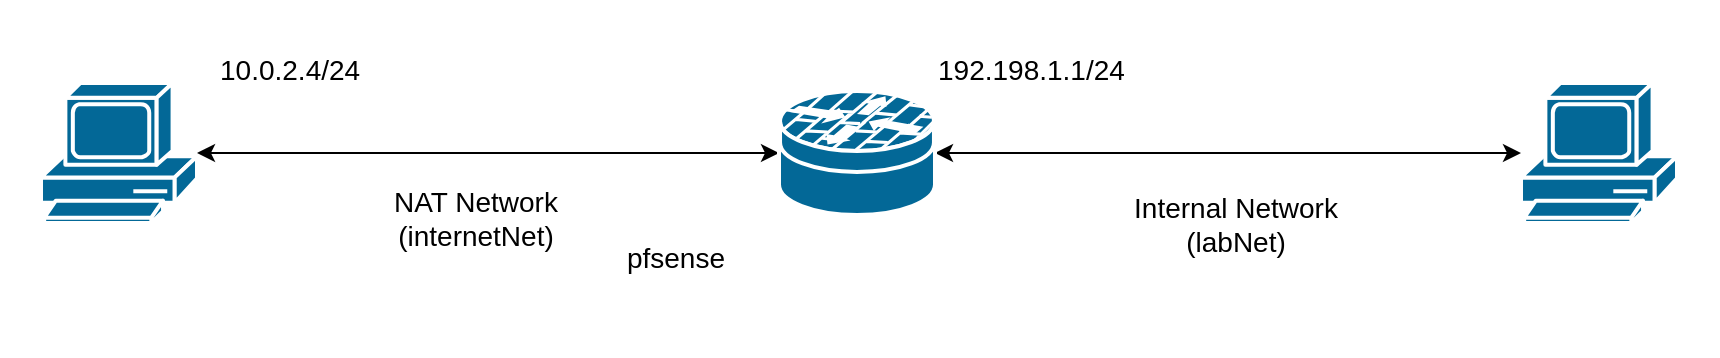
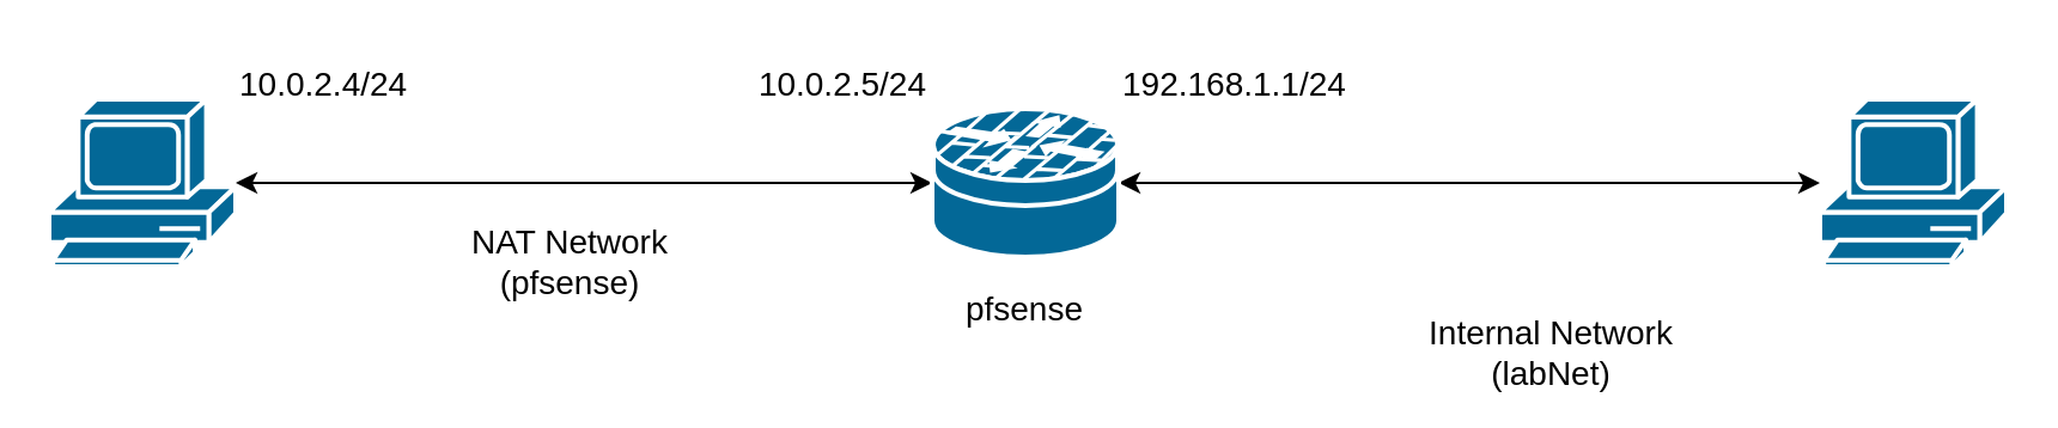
  <mxCell id="0" />
  <mxCell id="1" parent="0" />
  <mxCell id="2" value="" style="shape=mxgraph.cisco.computers_and_peripherals.pc;sketch=0;html=1;pointerEvents=1;dashed=0;fillColor=#036897;strokeColor=#ffffff;strokeWidth=2;verticalLabelPosition=bottom;verticalAlign=top;align=center;outlineConnect=0;" vertex="1" parent="1"><mxGeometry x="760" y="41" width="78" height="70" as="geometry" /></mxCell>
  <mxCell id="3" value="" style="endArrow=classic;startArrow=classic;html=1;rounded=0;entryX=0;entryY=0.5;entryDx=0;entryDy=0;entryPerimeter=0;" edge="1" parent="1" source="8" target="11"><mxGeometry width="50" height="50" relative="1" as="geometry"><mxPoint x="249" y="106.5" as="sourcePoint" /><mxPoint x="389" y="76" as="targetPoint" /></mxGeometry></mxCell>
  <mxCell id="4" value="" style="endArrow=classic;startArrow=classic;html=1;rounded=0;" edge="1" parent="1" source="11" target="2"><mxGeometry width="50" height="50" relative="1" as="geometry"><mxPoint x="467" y="76" as="sourcePoint" /><mxPoint x="661" y="86.5" as="targetPoint" /></mxGeometry></mxCell>
- <mxCell id="5" value="pfsense" style="text;html=1;align=center;verticalAlign=middle;whiteSpace=wrap;rounded=0;fontSize=14;" vertex="1" parent="1"><mxGeometry x="308" y="114" width="60" height="30" as="geometry" /></mxCell>
- <mxCell id="6" value="192.198.1.1/24" style="text;html=1;align=left;verticalAlign=middle;whiteSpace=wrap;rounded=0;fontSize=14;" vertex="1" parent="1"><mxGeometry x="467" y="20" width="120" height="30" as="geometry" /></mxCell>
+ <mxCell id="5" value="pfsense" style="text;html=1;align=center;verticalAlign=middle;whiteSpace=wrap;rounded=0;fontSize=14;" vertex="1" parent="1"><mxGeometry x="398" y="114" width="60" height="30" as="geometry" /></mxCell>
+ <mxCell id="6" value="192.168.1.1/24" style="text;html=1;align=left;verticalAlign=middle;whiteSpace=wrap;rounded=0;fontSize=14;" vertex="1" parent="1"><mxGeometry x="467" y="20" width="120" height="30" as="geometry" /></mxCell>
  <mxCell id="7" value="" style="group" vertex="1" connectable="0" parent="1"><mxGeometry x="20" y="41" width="78" height="115.5" as="geometry" /></mxCell>
  <mxCell id="8" value="" style="shape=mxgraph.cisco.computers_and_peripherals.pc;sketch=0;html=1;pointerEvents=1;dashed=0;fillColor=#036897;strokeColor=#ffffff;strokeWidth=2;verticalLabelPosition=bottom;verticalAlign=top;align=center;outlineConnect=0;" vertex="1" parent="7"><mxGeometry width="78" height="70" as="geometry" /></mxCell>
- <mxCell id="9" value="10.0.2.4/24" style="text;html=1;align=left;verticalAlign=middle;whiteSpace=wrap;rounded=0;fontSize=14;" vertex="1" parent="1"><mxGeometry x="108" y="20" width="120" height="30" as="geometry" /></mxCell>
+ <mxCell id="9" value="10.0.2.4/24" style="text;html=1;align=left;verticalAlign=middle;whiteSpace=wrap;rounded=0;fontSize=14;" vertex="1" parent="1"><mxGeometry x="98" y="20" width="120" height="30" as="geometry" /></mxCell>
+ <mxCell id="10" value="10.0.2.5/24" style="text;html=1;align=right;verticalAlign=middle;whiteSpace=wrap;rounded=0;fontSize=14;" vertex="1" parent="1"><mxGeometry x="269" y="20" width="120" height="30" as="geometry" /></mxCell>
  <mxCell id="11" value="" style="shape=mxgraph.cisco.security.router_firewall;sketch=0;html=1;pointerEvents=1;dashed=0;fillColor=#036897;strokeColor=#ffffff;strokeWidth=2;verticalLabelPosition=bottom;verticalAlign=top;align=center;outlineConnect=0;" vertex="1" parent="1"><mxGeometry x="389" y="45" width="78" height="62" as="geometry" /></mxCell>
- <mxCell id="12" value="NAT Network&lt;div&gt;(internetNet)&lt;/div&gt;" style="text;html=1;align=center;verticalAlign=middle;whiteSpace=wrap;rounded=0;fontSize=14;" vertex="1" parent="1"><mxGeometry x="178" y="93.5" width="120" height="30" as="geometry" /></mxCell>
- <mxCell id="13" value="Internal Network (labNet)" style="text;html=1;align=center;verticalAlign=middle;whiteSpace=wrap;rounded=0;fontSize=14;" vertex="1" parent="1"><mxGeometry x="558" y="96.5" width="120" height="30" as="geometry" /></mxCell>
+ <mxCell id="12" value="NAT Network&lt;div&gt;(pfsense)&lt;/div&gt;" style="text;html=1;align=center;verticalAlign=middle;whiteSpace=wrap;rounded=0;fontSize=14;" vertex="1" parent="1"><mxGeometry x="178" y="93.5" width="120" height="30" as="geometry" /></mxCell>
+ <mxCell id="13" value="Internal Network (labNet)" style="text;html=1;align=center;verticalAlign=middle;whiteSpace=wrap;rounded=0;fontSize=14;" vertex="1" parent="1"><mxGeometry x="588" y="131.5" width="120" height="30" as="geometry" /></mxCell>
